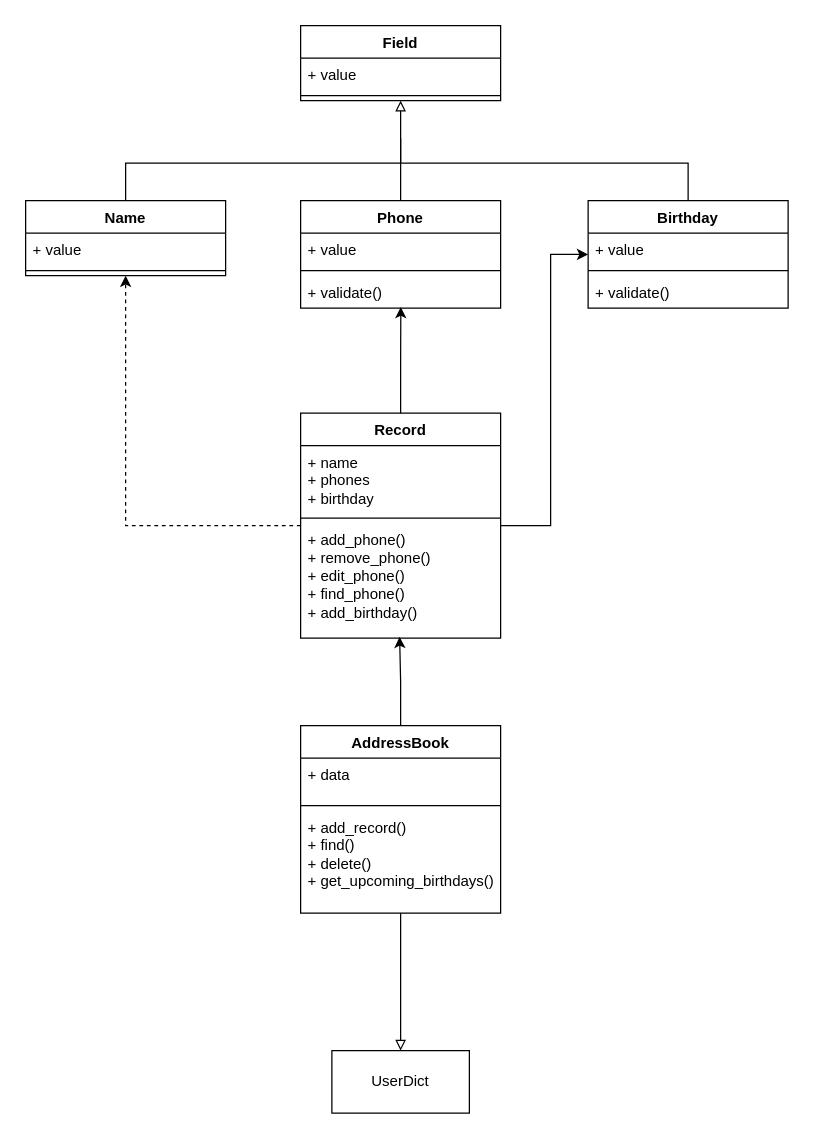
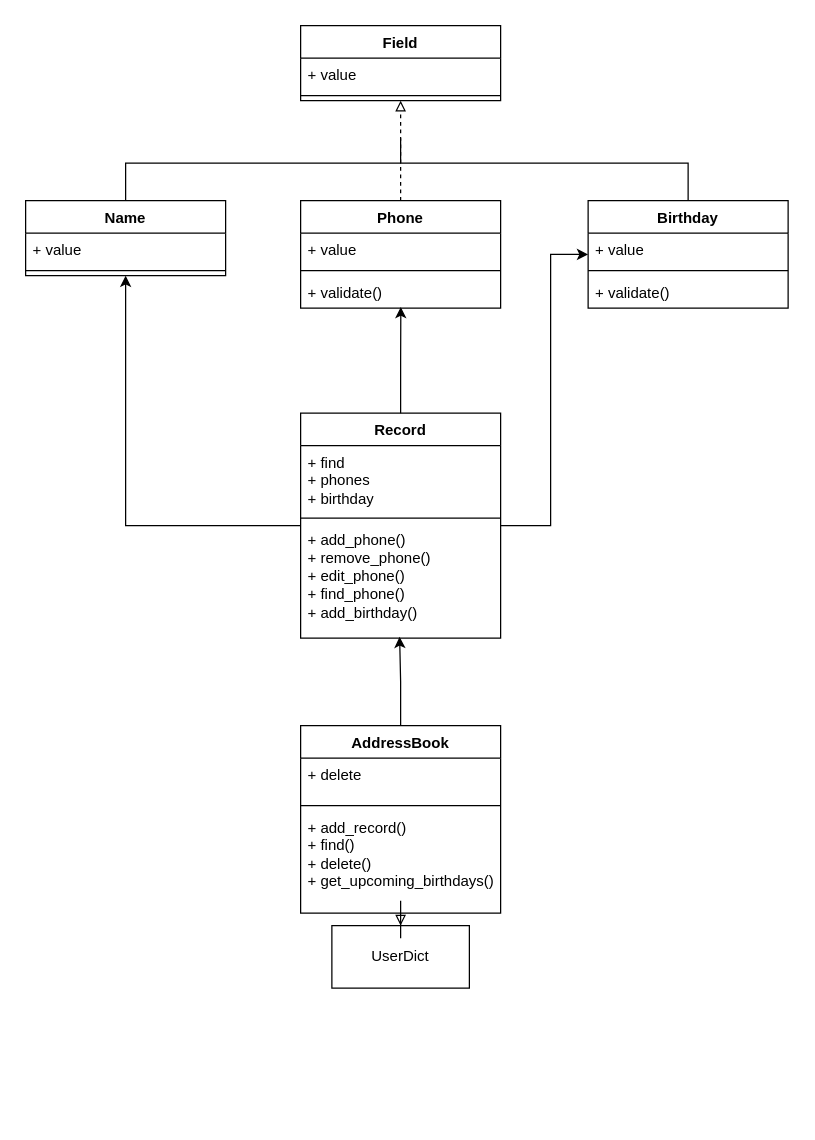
  <mxCell id="0" />
  <mxCell id="1" parent="0" />
  <mxCell id="2" value="Field" style="swimlane;fontStyle=1;align=center;verticalAlign=top;childLayout=stackLayout;horizontal=1;startSize=26;horizontalStack=0;resizeParent=1;resizeParentMax=0;resizeLast=0;collapsible=1;marginBottom=0;whiteSpace=wrap;html=1;" vertex="1" parent="1"><mxGeometry x="240" y="20" width="160" height="60" as="geometry" /></mxCell>
  <mxCell id="3" value="+ value" style="text;strokeColor=none;fillColor=none;align=left;verticalAlign=top;spacingLeft=4;spacingRight=4;overflow=hidden;rotatable=0;points=[[0,0.5],[1,0.5]];portConstraint=eastwest;whiteSpace=wrap;html=1;" vertex="1" parent="2"><mxGeometry y="26" width="160" height="26" as="geometry" /></mxCell>
  <mxCell id="4" value="" style="line;strokeWidth=1;fillColor=none;align=left;verticalAlign=middle;spacingTop=-1;spacingLeft=3;spacingRight=3;rotatable=0;labelPosition=right;points=[];portConstraint=eastwest;strokeColor=inherit;" vertex="1" parent="2"><mxGeometry y="52" width="160" height="8" as="geometry" /></mxCell>
  <mxCell id="5" style="edgeStyle=orthogonalEdgeStyle;rounded=0;orthogonalLoop=1;jettySize=auto;html=1;endArrow=none;endFill=0;" edge="1" parent="1" source="6"><mxGeometry relative="1" as="geometry"><mxPoint x="320" y="130" as="targetPoint" /><Array as="points"><mxPoint x="100" y="130" /></Array></mxGeometry></mxCell>
  <mxCell id="6" value="Name" style="swimlane;fontStyle=1;align=center;verticalAlign=top;childLayout=stackLayout;horizontal=1;startSize=26;horizontalStack=0;resizeParent=1;resizeParentMax=0;resizeLast=0;collapsible=1;marginBottom=0;whiteSpace=wrap;html=1;" vertex="1" parent="1"><mxGeometry x="20" y="160" width="160" height="60" as="geometry" /></mxCell>
  <mxCell id="7" value="+ value" style="text;strokeColor=none;fillColor=none;align=left;verticalAlign=top;spacingLeft=4;spacingRight=4;overflow=hidden;rotatable=0;points=[[0,0.5],[1,0.5]];portConstraint=eastwest;whiteSpace=wrap;html=1;" vertex="1" parent="6"><mxGeometry y="26" width="160" height="26" as="geometry" /></mxCell>
  <mxCell id="8" value="" style="line;strokeWidth=1;fillColor=none;align=left;verticalAlign=middle;spacingTop=-1;spacingLeft=3;spacingRight=3;rotatable=0;labelPosition=right;points=[];portConstraint=eastwest;strokeColor=inherit;" vertex="1" parent="6"><mxGeometry y="52" width="160" height="8" as="geometry" /></mxCell>
- <mxCell id="9" style="edgeStyle=orthogonalEdgeStyle;rounded=0;orthogonalLoop=1;jettySize=auto;html=1;entryX=0.5;entryY=1;entryDx=0;entryDy=0;endArrow=block;endFill=0;" edge="1" parent="1" source="10" target="2"><mxGeometry relative="1" as="geometry" /></mxCell>
+ <mxCell id="9" style="edgeStyle=orthogonalEdgeStyle;rounded=0;orthogonalLoop=1;jettySize=auto;html=1;entryX=0.5;entryY=1;entryDx=0;entryDy=0;endArrow=block;endFill=0;dashed=1;" edge="1" parent="1" source="10" target="2"><mxGeometry relative="1" as="geometry" /></mxCell>
  <mxCell id="10" value="Phone" style="swimlane;fontStyle=1;align=center;verticalAlign=top;childLayout=stackLayout;horizontal=1;startSize=26;horizontalStack=0;resizeParent=1;resizeParentMax=0;resizeLast=0;collapsible=1;marginBottom=0;whiteSpace=wrap;html=1;" vertex="1" parent="1"><mxGeometry x="240" y="160" width="160" height="86" as="geometry" /></mxCell>
  <mxCell id="11" value="+ value" style="text;strokeColor=none;fillColor=none;align=left;verticalAlign=top;spacingLeft=4;spacingRight=4;overflow=hidden;rotatable=0;points=[[0,0.5],[1,0.5]];portConstraint=eastwest;whiteSpace=wrap;html=1;" vertex="1" parent="10"><mxGeometry y="26" width="160" height="26" as="geometry" /></mxCell>
  <mxCell id="12" value="" style="line;strokeWidth=1;fillColor=none;align=left;verticalAlign=middle;spacingTop=-1;spacingLeft=3;spacingRight=3;rotatable=0;labelPosition=right;points=[];portConstraint=eastwest;strokeColor=inherit;" vertex="1" parent="10"><mxGeometry y="52" width="160" height="8" as="geometry" /></mxCell>
  <mxCell id="13" value="+ validate()" style="text;strokeColor=none;fillColor=none;align=left;verticalAlign=top;spacingLeft=4;spacingRight=4;overflow=hidden;rotatable=0;points=[[0,0.5],[1,0.5]];portConstraint=eastwest;whiteSpace=wrap;html=1;" vertex="1" parent="10"><mxGeometry y="60" width="160" height="26" as="geometry" /></mxCell>
  <mxCell id="14" style="edgeStyle=orthogonalEdgeStyle;rounded=0;orthogonalLoop=1;jettySize=auto;html=1;endArrow=none;endFill=0;" edge="1" parent="1" source="15"><mxGeometry relative="1" as="geometry"><mxPoint x="320" y="110" as="targetPoint" /><Array as="points"><mxPoint x="550" y="130" /><mxPoint x="320" y="130" /></Array></mxGeometry></mxCell>
  <mxCell id="15" value="Birthday" style="swimlane;fontStyle=1;align=center;verticalAlign=top;childLayout=stackLayout;horizontal=1;startSize=26;horizontalStack=0;resizeParent=1;resizeParentMax=0;resizeLast=0;collapsible=1;marginBottom=0;whiteSpace=wrap;html=1;" vertex="1" parent="1"><mxGeometry x="470" y="160" width="160" height="86" as="geometry" /></mxCell>
  <mxCell id="16" value="+ value" style="text;strokeColor=none;fillColor=none;align=left;verticalAlign=top;spacingLeft=4;spacingRight=4;overflow=hidden;rotatable=0;points=[[0,0.5],[1,0.5]];portConstraint=eastwest;whiteSpace=wrap;html=1;" vertex="1" parent="15"><mxGeometry y="26" width="160" height="26" as="geometry" /></mxCell>
  <mxCell id="17" value="" style="line;strokeWidth=1;fillColor=none;align=left;verticalAlign=middle;spacingTop=-1;spacingLeft=3;spacingRight=3;rotatable=0;labelPosition=right;points=[];portConstraint=eastwest;strokeColor=inherit;" vertex="1" parent="15"><mxGeometry y="52" width="160" height="8" as="geometry" /></mxCell>
  <mxCell id="18" value="+ validate()" style="text;strokeColor=none;fillColor=none;align=left;verticalAlign=top;spacingLeft=4;spacingRight=4;overflow=hidden;rotatable=0;points=[[0,0.5],[1,0.5]];portConstraint=eastwest;whiteSpace=wrap;html=1;" vertex="1" parent="15"><mxGeometry y="60" width="160" height="26" as="geometry" /></mxCell>
- <mxCell id="19" style="edgeStyle=orthogonalEdgeStyle;rounded=0;orthogonalLoop=1;jettySize=auto;html=1;entryX=0.5;entryY=1;entryDx=0;entryDy=0;dashed=1;" edge="1" parent="1" source="20" target="6"><mxGeometry relative="1" as="geometry" /></mxCell>
+ <mxCell id="19" style="edgeStyle=orthogonalEdgeStyle;rounded=0;orthogonalLoop=1;jettySize=auto;html=1;entryX=0.5;entryY=1;entryDx=0;entryDy=0;" edge="1" parent="1" source="20" target="6"><mxGeometry relative="1" as="geometry" /></mxCell>
  <mxCell id="20" value="Record" style="swimlane;fontStyle=1;align=center;verticalAlign=top;childLayout=stackLayout;horizontal=1;startSize=26;horizontalStack=0;resizeParent=1;resizeParentMax=0;resizeLast=0;collapsible=1;marginBottom=0;whiteSpace=wrap;html=1;movable=0;resizable=0;rotatable=0;deletable=0;editable=0;locked=1;connectable=0;" vertex="1" parent="1"><mxGeometry x="240" y="330" width="160" height="180" as="geometry" /></mxCell>
- <mxCell id="21" value="+ name&lt;div&gt;+ phones&lt;/div&gt;&lt;div&gt;+ birthday&lt;/div&gt;" style="text;strokeColor=none;fillColor=none;align=left;verticalAlign=top;spacingLeft=4;spacingRight=4;overflow=hidden;rotatable=0;points=[[0,0.5],[1,0.5]];portConstraint=eastwest;whiteSpace=wrap;html=1;" vertex="1" parent="20"><mxGeometry y="26" width="160" height="54" as="geometry" /></mxCell>
+ <mxCell id="21" value="+ find&lt;div&gt;+ phones&lt;/div&gt;&lt;div&gt;+ birthday&lt;/div&gt;" style="text;strokeColor=none;fillColor=none;align=left;verticalAlign=top;spacingLeft=4;spacingRight=4;overflow=hidden;rotatable=0;points=[[0,0.5],[1,0.5]];portConstraint=eastwest;whiteSpace=wrap;html=1;" vertex="1" parent="20"><mxGeometry y="26" width="160" height="54" as="geometry" /></mxCell>
  <mxCell id="22" value="" style="line;strokeWidth=1;fillColor=none;align=left;verticalAlign=middle;spacingTop=-1;spacingLeft=3;spacingRight=3;rotatable=0;labelPosition=right;points=[];portConstraint=eastwest;strokeColor=inherit;" vertex="1" parent="20"><mxGeometry y="80" width="160" height="8" as="geometry" /></mxCell>
  <mxCell id="23" value="+ &lt;span class=&quot;hljs-built_in&quot;&gt;add_phone&lt;/span&gt;()&lt;div&gt;+&amp;nbsp;&lt;span class=&quot;hljs-built_in&quot;&gt;remove_phone&lt;/span&gt;()&lt;/div&gt;&lt;div&gt;&lt;span class=&quot;hljs-built_in&quot;&gt;+ edit_phone&lt;/span&gt;()&lt;/div&gt;&lt;div&gt;&lt;span class=&quot;hljs-built_in&quot;&gt;+ find_phone&lt;/span&gt;()&lt;/div&gt;&lt;div&gt;&lt;span class=&quot;hljs-built_in&quot;&gt;+ add_birthday&lt;/span&gt;()&lt;/div&gt;" style="text;strokeColor=none;fillColor=none;align=left;verticalAlign=top;spacingLeft=4;spacingRight=4;overflow=hidden;rotatable=0;points=[[0,0.5],[1,0.5]];portConstraint=eastwest;whiteSpace=wrap;html=1;" vertex="1" parent="20"><mxGeometry y="88" width="160" height="92" as="geometry" /></mxCell>
- <mxCell id="24" value="UserDict" style="html=1;whiteSpace=wrap;" vertex="1" parent="1"><mxGeometry x="265" y="840" width="110" height="50" as="geometry" /></mxCell>
+ <mxCell id="24" value="UserDict" style="html=1;whiteSpace=wrap;" vertex="1" parent="1"><mxGeometry x="265" y="740" width="110" height="50" as="geometry" /></mxCell>
  <mxCell id="25" style="edgeStyle=orthogonalEdgeStyle;rounded=0;orthogonalLoop=1;jettySize=auto;html=1;entryX=0.5;entryY=0;entryDx=0;entryDy=0;endArrow=block;endFill=0;" edge="1" parent="1" source="26" target="24"><mxGeometry relative="1" as="geometry" /></mxCell>
  <mxCell id="26" value="AddressBook" style="swimlane;fontStyle=1;align=center;verticalAlign=top;childLayout=stackLayout;horizontal=1;startSize=26;horizontalStack=0;resizeParent=1;resizeParentMax=0;resizeLast=0;collapsible=1;marginBottom=0;whiteSpace=wrap;html=1;" vertex="1" parent="1"><mxGeometry x="240" y="580" width="160" height="150" as="geometry" /></mxCell>
- <mxCell id="27" value="+ data" style="text;strokeColor=none;fillColor=none;align=left;verticalAlign=top;spacingLeft=4;spacingRight=4;overflow=hidden;rotatable=0;points=[[0,0.5],[1,0.5]];portConstraint=eastwest;whiteSpace=wrap;html=1;" vertex="1" parent="26"><mxGeometry y="26" width="160" height="34" as="geometry" /></mxCell>
+ <mxCell id="27" value="+ delete" style="text;strokeColor=none;fillColor=none;align=left;verticalAlign=top;spacingLeft=4;spacingRight=4;overflow=hidden;rotatable=0;points=[[0,0.5],[1,0.5]];portConstraint=eastwest;whiteSpace=wrap;html=1;" vertex="1" parent="26"><mxGeometry y="26" width="160" height="34" as="geometry" /></mxCell>
  <mxCell id="28" value="" style="line;strokeWidth=1;fillColor=none;align=left;verticalAlign=middle;spacingTop=-1;spacingLeft=3;spacingRight=3;rotatable=0;labelPosition=right;points=[];portConstraint=eastwest;strokeColor=inherit;" vertex="1" parent="26"><mxGeometry y="60" width="160" height="8" as="geometry" /></mxCell>
  <mxCell id="29" value="+ &lt;span class=&quot;hljs-built_in&quot;&gt;add_record(&lt;/span&gt;&lt;span style=&quot;background-color: initial;&quot;&gt;)&lt;/span&gt;&lt;div&gt;&lt;span style=&quot;background-color: initial;&quot;&gt;+ find()&lt;/span&gt;&lt;/div&gt;&lt;div&gt;&lt;span style=&quot;background-color: initial;&quot;&gt;+ delete()&lt;/span&gt;&lt;/div&gt;&lt;div&gt;+ get_upcoming_birthdays()&lt;/div&gt;" style="text;strokeColor=none;fillColor=none;align=left;verticalAlign=top;spacingLeft=4;spacingRight=4;overflow=hidden;rotatable=0;points=[[0,0.5],[1,0.5]];portConstraint=eastwest;whiteSpace=wrap;html=1;" vertex="1" parent="26"><mxGeometry y="68" width="160" height="82" as="geometry" /></mxCell>
  <mxCell id="30" style="edgeStyle=orthogonalEdgeStyle;rounded=0;orthogonalLoop=1;jettySize=auto;html=1;entryX=0.501;entryY=0.967;entryDx=0;entryDy=0;entryPerimeter=0;" edge="1" parent="1" source="20" target="13"><mxGeometry relative="1" as="geometry" /></mxCell>
  <mxCell id="31" style="edgeStyle=orthogonalEdgeStyle;rounded=0;orthogonalLoop=1;jettySize=auto;html=1;startArrow=classic;startFill=1;endArrow=none;endFill=0;" edge="1" parent="1" source="15"><mxGeometry relative="1" as="geometry"><mxPoint x="400" y="420" as="targetPoint" /><Array as="points"><mxPoint x="440" y="203" /><mxPoint x="440" y="420" /></Array></mxGeometry></mxCell>
  <mxCell id="32" style="edgeStyle=orthogonalEdgeStyle;rounded=0;orthogonalLoop=1;jettySize=auto;html=1;entryX=0.495;entryY=0.989;entryDx=0;entryDy=0;entryPerimeter=0;" edge="1" parent="1" source="26" target="23"><mxGeometry relative="1" as="geometry" /></mxCell>
